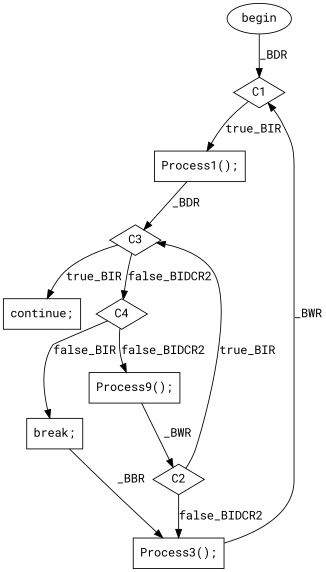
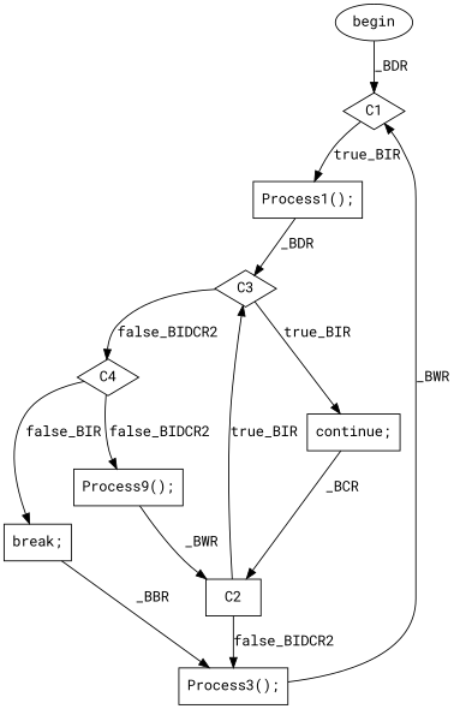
  digraph {
    fontname="Roboto Mono"
    node [fillcolor=white fontname="Roboto Mono" shape=box style=filled]
    edge [fontname="Roboto Mono"]
    n1 [label=begin shape=ellipse]
    n2 [label=C1 shape=diamond]
    n3 [label="Process1();"]
    n4 [label=C3 shape=diamond]
-   n5 [label=C2 shape=diamond]
+   n5 [label=C2]
    n6 [label="Process3();"]
    n7 [label="continue;"]
    n8 [label=C4 shape=diamond]
    n9 [label="break;"]
    n10 [label="Process9();"]
    n1 -> n2 [label=_BDR]
    n2 -> n3 [label=true_BIR]
    n3 -> n4 [label=_BDR]
    n4 -> n7 [label=true_BIR]
    n4 -> n8 [label=false_BIDCR2]
    n5 -> n4 [label=true_BIR]
    n5 -> n6 [label=false_BIDCR2]
    n6 -> n2 [label=_BWR]
+   n7 -> n5 [label=_BCR]
    n8 -> n9 [label=false_BIR]
    n8 -> n10 [label=false_BIDCR2]
    n9 -> n6 [label=_BBR]
    n10 -> n5 [label=_BWR]
  }
